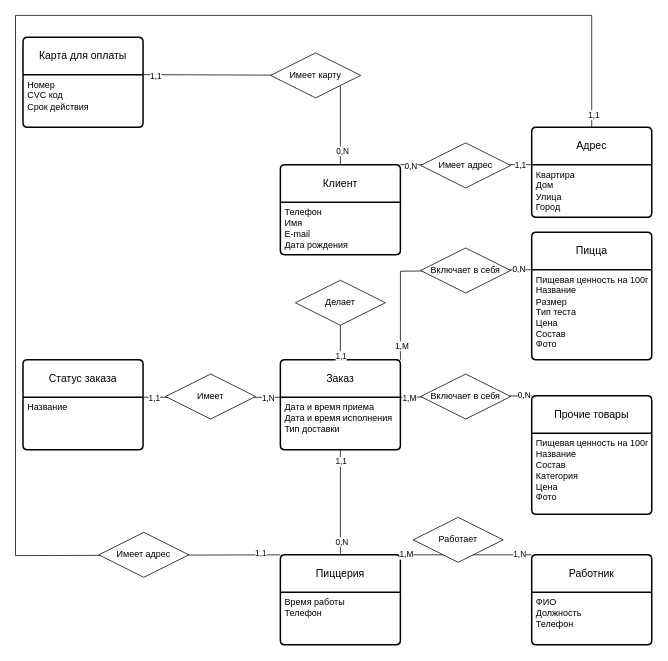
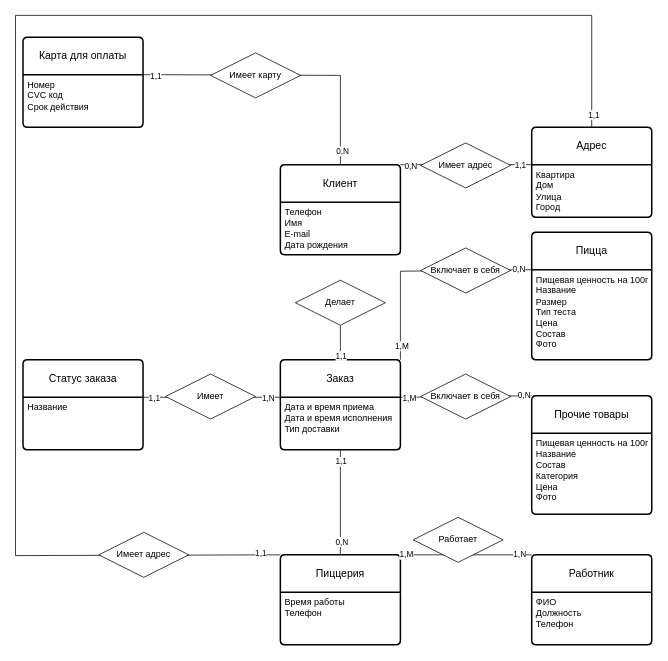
  <mxCell id="0" />
  <mxCell id="1" parent="0" />
  <mxCell id="2" value="Карта для оплаты" style="swimlane;childLayout=stackLayout;horizontal=1;startSize=50;horizontalStack=0;rounded=1;fontSize=14;fontStyle=0;strokeWidth=2;resizeParent=0;resizeLast=1;shadow=0;dashed=0;align=center;arcSize=4;whiteSpace=wrap;html=1;" vertex="1" parent="1"><mxGeometry x="30" y="49" width="160" height="120" as="geometry" /></mxCell>
  <mxCell id="3" value="Номер&lt;div&gt;CVC код&lt;/div&gt;&lt;div&gt;Срок действия&lt;/div&gt;" style="align=left;strokeColor=none;fillColor=none;spacingLeft=4;spacingRight=4;fontSize=12;verticalAlign=top;resizable=0;rotatable=0;part=1;html=1;whiteSpace=wrap;" vertex="1" parent="2"><mxGeometry y="50" width="160" height="70" as="geometry" /></mxCell>
  <mxCell id="4" value="Клиент" style="swimlane;childLayout=stackLayout;horizontal=1;startSize=50;horizontalStack=0;rounded=1;fontSize=14;fontStyle=0;strokeWidth=2;resizeParent=0;resizeLast=1;shadow=0;dashed=0;align=center;arcSize=4;whiteSpace=wrap;html=1;" vertex="1" parent="1"><mxGeometry x="373" y="219" width="160" height="120" as="geometry" /></mxCell>
  <mxCell id="5" value="Телефон&lt;div&gt;Имя&lt;/div&gt;&lt;div&gt;E-mail&lt;/div&gt;&lt;div&gt;Дата рождения&lt;/div&gt;" style="align=left;strokeColor=none;fillColor=none;spacingLeft=4;spacingRight=4;fontSize=12;verticalAlign=top;resizable=0;rotatable=0;part=1;html=1;whiteSpace=wrap;" vertex="1" parent="4"><mxGeometry y="50" width="160" height="70" as="geometry" /></mxCell>
  <mxCell id="6" value="Адрес" style="swimlane;childLayout=stackLayout;horizontal=1;startSize=50;horizontalStack=0;rounded=1;fontSize=14;fontStyle=0;strokeWidth=2;resizeParent=0;resizeLast=1;shadow=0;dashed=0;align=center;arcSize=4;whiteSpace=wrap;html=1;" vertex="1" parent="1"><mxGeometry x="708" y="169" width="160" height="120" as="geometry" /></mxCell>
  <mxCell id="7" value="Квартира&lt;div&gt;Дом&lt;/div&gt;&lt;div&gt;Улица&lt;/div&gt;&lt;div&gt;Город&lt;/div&gt;" style="align=left;strokeColor=none;fillColor=none;spacingLeft=4;spacingRight=4;fontSize=12;verticalAlign=top;resizable=0;rotatable=0;part=1;html=1;whiteSpace=wrap;" vertex="1" parent="6"><mxGeometry y="50" width="160" height="70" as="geometry" /></mxCell>
  <mxCell id="8" value="Заказ" style="swimlane;childLayout=stackLayout;horizontal=1;startSize=50;horizontalStack=0;rounded=1;fontSize=14;fontStyle=0;strokeWidth=2;resizeParent=0;resizeLast=1;shadow=0;dashed=0;align=center;arcSize=4;whiteSpace=wrap;html=1;" vertex="1" parent="1"><mxGeometry x="373" y="479" width="160" height="120" as="geometry" /></mxCell>
  <mxCell id="9" value="Дата и время приема&lt;div&gt;Дата и время исполнения&lt;/div&gt;&lt;div&gt;Тип доставки&lt;/div&gt;" style="align=left;strokeColor=none;fillColor=none;spacingLeft=4;spacingRight=4;fontSize=12;verticalAlign=top;resizable=0;rotatable=0;part=1;html=1;whiteSpace=wrap;" vertex="1" parent="8"><mxGeometry y="50" width="160" height="70" as="geometry" /></mxCell>
  <mxCell id="10" value="Пицца" style="swimlane;childLayout=stackLayout;horizontal=1;startSize=50;horizontalStack=0;rounded=1;fontSize=14;fontStyle=0;strokeWidth=2;resizeParent=0;resizeLast=1;shadow=0;dashed=0;align=center;arcSize=4;whiteSpace=wrap;html=1;" vertex="1" parent="1"><mxGeometry x="708" y="309" width="160" height="170" as="geometry" /></mxCell>
  <mxCell id="11" value="Пищевая ценность на 100г&lt;div&gt;Название&lt;/div&gt;&lt;div&gt;Размер&lt;/div&gt;&lt;div&gt;Тип теста&lt;/div&gt;&lt;div&gt;Цена&lt;/div&gt;&lt;div&gt;Состав&lt;/div&gt;&lt;div&gt;Фото&lt;/div&gt;" style="align=left;strokeColor=none;fillColor=none;spacingLeft=4;spacingRight=4;fontSize=12;verticalAlign=top;resizable=0;rotatable=0;part=1;html=1;whiteSpace=wrap;" vertex="1" parent="10"><mxGeometry y="50" width="160" height="120" as="geometry" /></mxCell>
  <mxCell id="12" value="Прочие товары" style="swimlane;childLayout=stackLayout;horizontal=1;startSize=50;horizontalStack=0;rounded=1;fontSize=14;fontStyle=0;strokeWidth=2;resizeParent=0;resizeLast=1;shadow=0;dashed=0;align=center;arcSize=4;whiteSpace=wrap;html=1;" vertex="1" parent="1"><mxGeometry x="708" y="527" width="160" height="158" as="geometry" /></mxCell>
  <mxCell id="13" value="Пищевая ценность на 100г&lt;div&gt;Название&lt;/div&gt;&lt;div&gt;Состав&lt;/div&gt;&lt;div&gt;Категория&lt;/div&gt;&lt;div&gt;Цена&lt;/div&gt;&lt;div&gt;Фото&lt;/div&gt;" style="align=left;strokeColor=none;fillColor=none;spacingLeft=4;spacingRight=4;fontSize=12;verticalAlign=top;resizable=0;rotatable=0;part=1;html=1;whiteSpace=wrap;" vertex="1" parent="12"><mxGeometry y="50" width="160" height="108" as="geometry" /></mxCell>
  <mxCell id="14" value="Статус заказа" style="swimlane;childLayout=stackLayout;horizontal=1;startSize=50;horizontalStack=0;rounded=1;fontSize=14;fontStyle=0;strokeWidth=2;resizeParent=0;resizeLast=1;shadow=0;dashed=0;align=center;arcSize=4;whiteSpace=wrap;html=1;" vertex="1" parent="1"><mxGeometry x="30" y="479" width="160" height="120" as="geometry" /></mxCell>
  <mxCell id="15" value="Название" style="align=left;strokeColor=none;fillColor=none;spacingLeft=4;spacingRight=4;fontSize=12;verticalAlign=top;resizable=0;rotatable=0;part=1;html=1;whiteSpace=wrap;" vertex="1" parent="14"><mxGeometry y="50" width="160" height="70" as="geometry" /></mxCell>
  <mxCell id="16" value="Пиццерия" style="swimlane;childLayout=stackLayout;horizontal=1;startSize=50;horizontalStack=0;rounded=1;fontSize=14;fontStyle=0;strokeWidth=2;resizeParent=0;resizeLast=1;shadow=0;dashed=0;align=center;arcSize=4;whiteSpace=wrap;html=1;" vertex="1" parent="1"><mxGeometry x="373" y="739" width="160" height="120" as="geometry" /></mxCell>
  <mxCell id="17" value="Время работы&lt;div&gt;Телефон&lt;/div&gt;" style="align=left;strokeColor=none;fillColor=none;spacingLeft=4;spacingRight=4;fontSize=12;verticalAlign=top;resizable=0;rotatable=0;part=1;html=1;whiteSpace=wrap;" vertex="1" parent="16"><mxGeometry y="50" width="160" height="70" as="geometry" /></mxCell>
  <mxCell id="18" value="Работник" style="swimlane;childLayout=stackLayout;horizontal=1;startSize=50;horizontalStack=0;rounded=1;fontSize=14;fontStyle=0;strokeWidth=2;resizeParent=0;resizeLast=1;shadow=0;dashed=0;align=center;arcSize=4;whiteSpace=wrap;html=1;" vertex="1" parent="1"><mxGeometry x="708" y="739" width="160" height="120" as="geometry" /></mxCell>
  <mxCell id="19" value="ФИО&lt;div&gt;Должность&lt;/div&gt;&lt;div&gt;Телефон&lt;/div&gt;" style="align=left;strokeColor=none;fillColor=none;spacingLeft=4;spacingRight=4;fontSize=12;verticalAlign=top;resizable=0;rotatable=0;part=1;html=1;whiteSpace=wrap;" vertex="1" parent="18"><mxGeometry y="50" width="160" height="70" as="geometry" /></mxCell>
  <mxCell id="20" value="" style="endArrow=none;html=1;rounded=0;exitX=1;exitY=0;exitDx=0;exitDy=0;entryX=0.5;entryY=0;entryDx=0;entryDy=0;" edge="1" parent="1" source="3" target="4"><mxGeometry relative="1" as="geometry"><mxPoint x="379" y="374" as="sourcePoint" /><mxPoint x="539" y="374" as="targetPoint" /><Array as="points"><mxPoint x="453" y="100" /></Array></mxGeometry></mxCell>
  <mxCell id="21" value="1,1" style="edgeLabel;html=1;align=center;verticalAlign=middle;resizable=0;points=[];" vertex="1" connectable="0" parent="20"><mxGeometry x="-0.913" y="-1" relative="1" as="geometry"><mxPoint as="offset" /></mxGeometry></mxCell>
  <mxCell id="22" value="0,N" style="edgeLabel;html=1;align=center;verticalAlign=middle;resizable=0;points=[];" vertex="1" connectable="0" parent="20"><mxGeometry x="0.907" y="2" relative="1" as="geometry"><mxPoint as="offset" /></mxGeometry></mxCell>
  <mxCell id="23" value="" style="endArrow=none;html=1;rounded=0;exitX=0.5;exitY=1;exitDx=0;exitDy=0;entryX=0.5;entryY=0;entryDx=0;entryDy=0;" edge="1" parent="1" source="53" target="8"><mxGeometry relative="1" as="geometry"><mxPoint x="379" y="374" as="sourcePoint" /><mxPoint x="539" y="374" as="targetPoint" /></mxGeometry></mxCell>
  <mxCell id="24" value="1,1" style="edgeLabel;html=1;align=center;verticalAlign=middle;resizable=0;points=[];" vertex="1" connectable="0" parent="23"><mxGeometry x="0.757" relative="1" as="geometry"><mxPoint as="offset" /></mxGeometry></mxCell>
  <mxCell id="25" value="" style="endArrow=none;html=1;rounded=0;exitX=1;exitY=0;exitDx=0;exitDy=0;entryX=0;entryY=0;entryDx=0;entryDy=0;" edge="1" parent="1" source="15" target="9"><mxGeometry relative="1" as="geometry"><mxPoint x="232" y="530" as="sourcePoint" /><mxPoint x="373" y="529" as="targetPoint" /></mxGeometry></mxCell>
  <mxCell id="26" value="1,1" style="edgeLabel;html=1;align=center;verticalAlign=middle;resizable=0;points=[];" vertex="1" connectable="0" parent="25"><mxGeometry x="-0.745" relative="1" as="geometry"><mxPoint x="-9" as="offset" /></mxGeometry></mxCell>
  <mxCell id="27" value="1,N" style="edgeLabel;html=1;align=center;verticalAlign=middle;resizable=0;points=[];" vertex="1" connectable="0" parent="25"><mxGeometry x="0.816" relative="1" as="geometry"><mxPoint as="offset" /></mxGeometry></mxCell>
  <mxCell id="28" value="" style="endArrow=none;html=1;rounded=0;exitX=1;exitY=0;exitDx=0;exitDy=0;entryX=0;entryY=0;entryDx=0;entryDy=0;" edge="1" parent="1" source="4" target="7"><mxGeometry relative="1" as="geometry"><mxPoint x="374" y="408" as="sourcePoint" /><mxPoint x="534" y="408" as="targetPoint" /><Array as="points" /></mxGeometry></mxCell>
  <mxCell id="29" value="0,N" style="edgeLabel;html=1;align=center;verticalAlign=middle;resizable=0;points=[];" vertex="1" connectable="0" parent="28"><mxGeometry x="-0.853" y="-1" relative="1" as="geometry"><mxPoint as="offset" /></mxGeometry></mxCell>
  <mxCell id="30" value="1,1" style="edgeLabel;html=1;align=center;verticalAlign=middle;resizable=0;points=[];" vertex="1" connectable="0" parent="28"><mxGeometry x="0.816" relative="1" as="geometry"><mxPoint as="offset" /></mxGeometry></mxCell>
  <mxCell id="31" value="" style="endArrow=none;html=1;rounded=0;exitX=1;exitY=0;exitDx=0;exitDy=0;entryX=0;entryY=0;entryDx=0;entryDy=0;" edge="1" parent="1" source="8" target="11"><mxGeometry relative="1" as="geometry"><mxPoint x="465" y="420" as="sourcePoint" /><mxPoint x="625" y="420" as="targetPoint" /><Array as="points"><mxPoint x="533" y="361" /></Array></mxGeometry></mxCell>
  <mxCell id="32" value="0,N" style="edgeLabel;html=1;align=center;verticalAlign=middle;resizable=0;points=[];" vertex="1" connectable="0" parent="31"><mxGeometry x="0.886" y="1" relative="1" as="geometry"><mxPoint as="offset" /></mxGeometry></mxCell>
  <mxCell id="33" value="1,M" style="edgeLabel;html=1;align=center;verticalAlign=middle;resizable=0;points=[];" vertex="1" connectable="0" parent="31"><mxGeometry x="-0.872" y="-1" relative="1" as="geometry"><mxPoint as="offset" /></mxGeometry></mxCell>
  <mxCell id="34" value="" style="endArrow=none;html=1;rounded=0;exitX=1;exitY=0;exitDx=0;exitDy=0;entryX=0;entryY=0;entryDx=0;entryDy=0;" edge="1" parent="1" source="9" target="12"><mxGeometry relative="1" as="geometry"><mxPoint x="575" y="592" as="sourcePoint" /><mxPoint x="738" y="474" as="targetPoint" /><Array as="points" /></mxGeometry></mxCell>
  <mxCell id="35" value="0,N" style="edgeLabel;html=1;align=center;verticalAlign=middle;resizable=0;points=[];" vertex="1" connectable="0" parent="34"><mxGeometry x="0.886" y="1" relative="1" as="geometry"><mxPoint as="offset" /></mxGeometry></mxCell>
  <mxCell id="36" value="1,M" style="edgeLabel;html=1;align=center;verticalAlign=middle;resizable=0;points=[];" vertex="1" connectable="0" parent="34"><mxGeometry x="-0.872" y="-1" relative="1" as="geometry"><mxPoint as="offset" /></mxGeometry></mxCell>
  <mxCell id="37" value="" style="endArrow=none;html=1;rounded=0;entryX=0.5;entryY=0;entryDx=0;entryDy=0;" edge="1" parent="1" target="16"><mxGeometry relative="1" as="geometry"><mxPoint x="453" y="599" as="sourcePoint" /><mxPoint x="529" y="539" as="targetPoint" /></mxGeometry></mxCell>
  <mxCell id="38" value="1,1" style="edgeLabel;html=1;align=center;verticalAlign=middle;resizable=0;points=[];" vertex="1" connectable="0" parent="37"><mxGeometry x="-0.786" relative="1" as="geometry"><mxPoint as="offset" /></mxGeometry></mxCell>
  <mxCell id="39" value="0,N" style="edgeLabel;html=1;align=center;verticalAlign=middle;resizable=0;points=[];" vertex="1" connectable="0" parent="37"><mxGeometry x="0.743" y="1" relative="1" as="geometry"><mxPoint as="offset" /></mxGeometry></mxCell>
  <mxCell id="40" value="" style="endArrow=none;html=1;rounded=0;exitX=1;exitY=0;exitDx=0;exitDy=0;entryX=0;entryY=0;entryDx=0;entryDy=0;" edge="1" parent="1" source="16" target="18"><mxGeometry relative="1" as="geometry"><mxPoint x="533" y="731" as="sourcePoint" /><mxPoint x="696" y="739" as="targetPoint" /></mxGeometry></mxCell>
  <mxCell id="41" value="1,M" style="edgeLabel;html=1;align=center;verticalAlign=middle;resizable=0;points=[];" vertex="1" connectable="0" parent="40"><mxGeometry x="-0.791" y="1" relative="1" as="geometry"><mxPoint x="-11" as="offset" /></mxGeometry></mxCell>
  <mxCell id="42" value="1,N" style="edgeLabel;html=1;align=center;verticalAlign=middle;resizable=0;points=[];" vertex="1" connectable="0" parent="40"><mxGeometry x="0.804" y="2" relative="1" as="geometry"><mxPoint as="offset" /></mxGeometry></mxCell>
  <mxCell id="43" value="" style="endArrow=none;html=1;rounded=0;entryX=0;entryY=0;entryDx=0;entryDy=0;exitX=0.5;exitY=0;exitDx=0;exitDy=0;" edge="1" parent="1" source="6" target="16"><mxGeometry relative="1" as="geometry"><mxPoint x="348" y="479" as="sourcePoint" /><mxPoint x="508" y="479" as="targetPoint" /><Array as="points"><mxPoint x="788" y="20" /><mxPoint x="20" y="20" /><mxPoint x="20" y="740" /></Array></mxGeometry></mxCell>
  <mxCell id="44" value="1,1" style="edgeLabel;html=1;align=center;verticalAlign=middle;resizable=0;points=[];" vertex="1" connectable="0" parent="43"><mxGeometry x="0.974" y="3" relative="1" as="geometry"><mxPoint as="offset" /></mxGeometry></mxCell>
  <mxCell id="45" value="1,1" style="edgeLabel;html=1;align=center;verticalAlign=middle;resizable=0;points=[];" vertex="1" connectable="0" parent="43"><mxGeometry x="-0.983" y="-2" relative="1" as="geometry"><mxPoint as="offset" /></mxGeometry></mxCell>
- <mxCell id="46" value="Имеет карту" style="shape=rhombus;perimeter=rhombusPerimeter;whiteSpace=wrap;html=1;align=center;" vertex="1" parent="1"><mxGeometry x="360" y="70" width="120" height="60" as="geometry" /></mxCell>
+ <mxCell id="46" value="Имеет карту" style="shape=rhombus;perimeter=rhombusPerimeter;whiteSpace=wrap;html=1;align=center;" vertex="1" parent="1"><mxGeometry x="280" y="70" width="120" height="60" as="geometry" /></mxCell>
  <mxCell id="47" value="Имеет адрес" style="shape=rhombus;perimeter=rhombusPerimeter;whiteSpace=wrap;html=1;align=center;" vertex="1" parent="1"><mxGeometry x="131" y="709" width="120" height="60" as="geometry" /></mxCell>
  <mxCell id="48" value="Имеет адрес" style="shape=rhombus;perimeter=rhombusPerimeter;whiteSpace=wrap;html=1;align=center;" vertex="1" parent="1"><mxGeometry x="560" y="190" width="120" height="60" as="geometry" /></mxCell>
  <mxCell id="49" value="Включает в себя" style="shape=rhombus;perimeter=rhombusPerimeter;whiteSpace=wrap;html=1;align=center;" vertex="1" parent="1"><mxGeometry x="560" y="330" width="120" height="60" as="geometry" /></mxCell>
  <mxCell id="50" value="Включает в себя" style="shape=rhombus;perimeter=rhombusPerimeter;whiteSpace=wrap;html=1;align=center;" vertex="1" parent="1"><mxGeometry x="560" y="498" width="120" height="60" as="geometry" /></mxCell>
  <mxCell id="51" value="Работает" style="shape=rhombus;perimeter=rhombusPerimeter;whiteSpace=wrap;html=1;align=center;" vertex="1" parent="1"><mxGeometry x="550" y="689" width="120" height="60" as="geometry" /></mxCell>
  <mxCell id="52" value="Имеет" style="shape=rhombus;perimeter=rhombusPerimeter;whiteSpace=wrap;html=1;align=center;" vertex="1" parent="1"><mxGeometry x="220" y="498" width="120" height="60" as="geometry" /></mxCell>
  <mxCell id="53" value="Делает" style="shape=rhombus;perimeter=rhombusPerimeter;whiteSpace=wrap;html=1;align=center;" vertex="1" parent="1"><mxGeometry x="393" y="373" width="120" height="60" as="geometry" /></mxCell>
